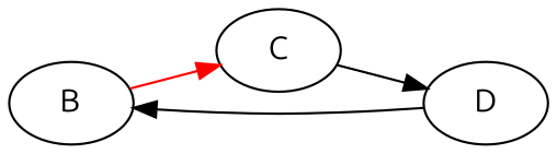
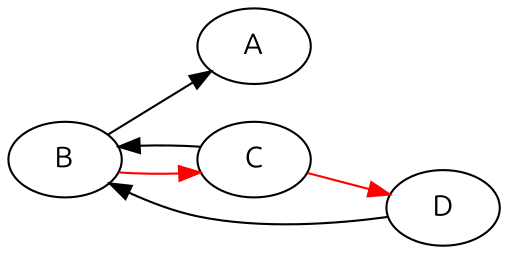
  digraph {
    fontname=Ubuntu
    rankdir=LR
    node [fontname=Ubuntu]
    edge [fontname=Ubuntu]
    B
+   A
    C
    D
+   B -> A
    B -> C [color=red]
-   C -> D [color=black]
+   C -> B
+   C -> D [color=red]
    D -> B [color=black]
  }
